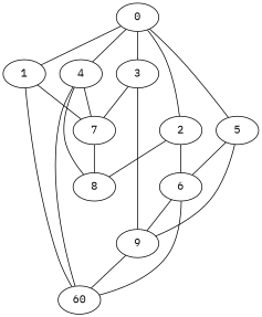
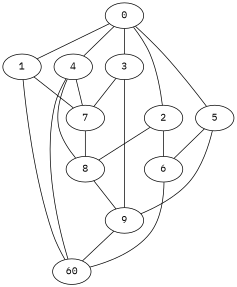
  graph {
    fontname="IBM Plex Mono"
    node [fontname="IBM Plex Mono"]
    edge [fontname="IBM Plex Mono"]
    0
    1
    2
    3
    4
    5
    7
    n8 [label=60]
    6
    8
    9
    0 -- 1
    0 -- 2
    0 -- 3
    0 -- 4
    0 -- 5
    1 -- 7
    1 -- n8
    2 -- 6
    2 -- 8
    3 -- 7
    3 -- 9
    4 -- 7
    4 -- n8
    4 -- 8
    5 -- 6
    5 -- 9
    7 -- 8
    6 -- n8
-   6 -- 9
+   8 -- 9
    9 -- n8
  }
